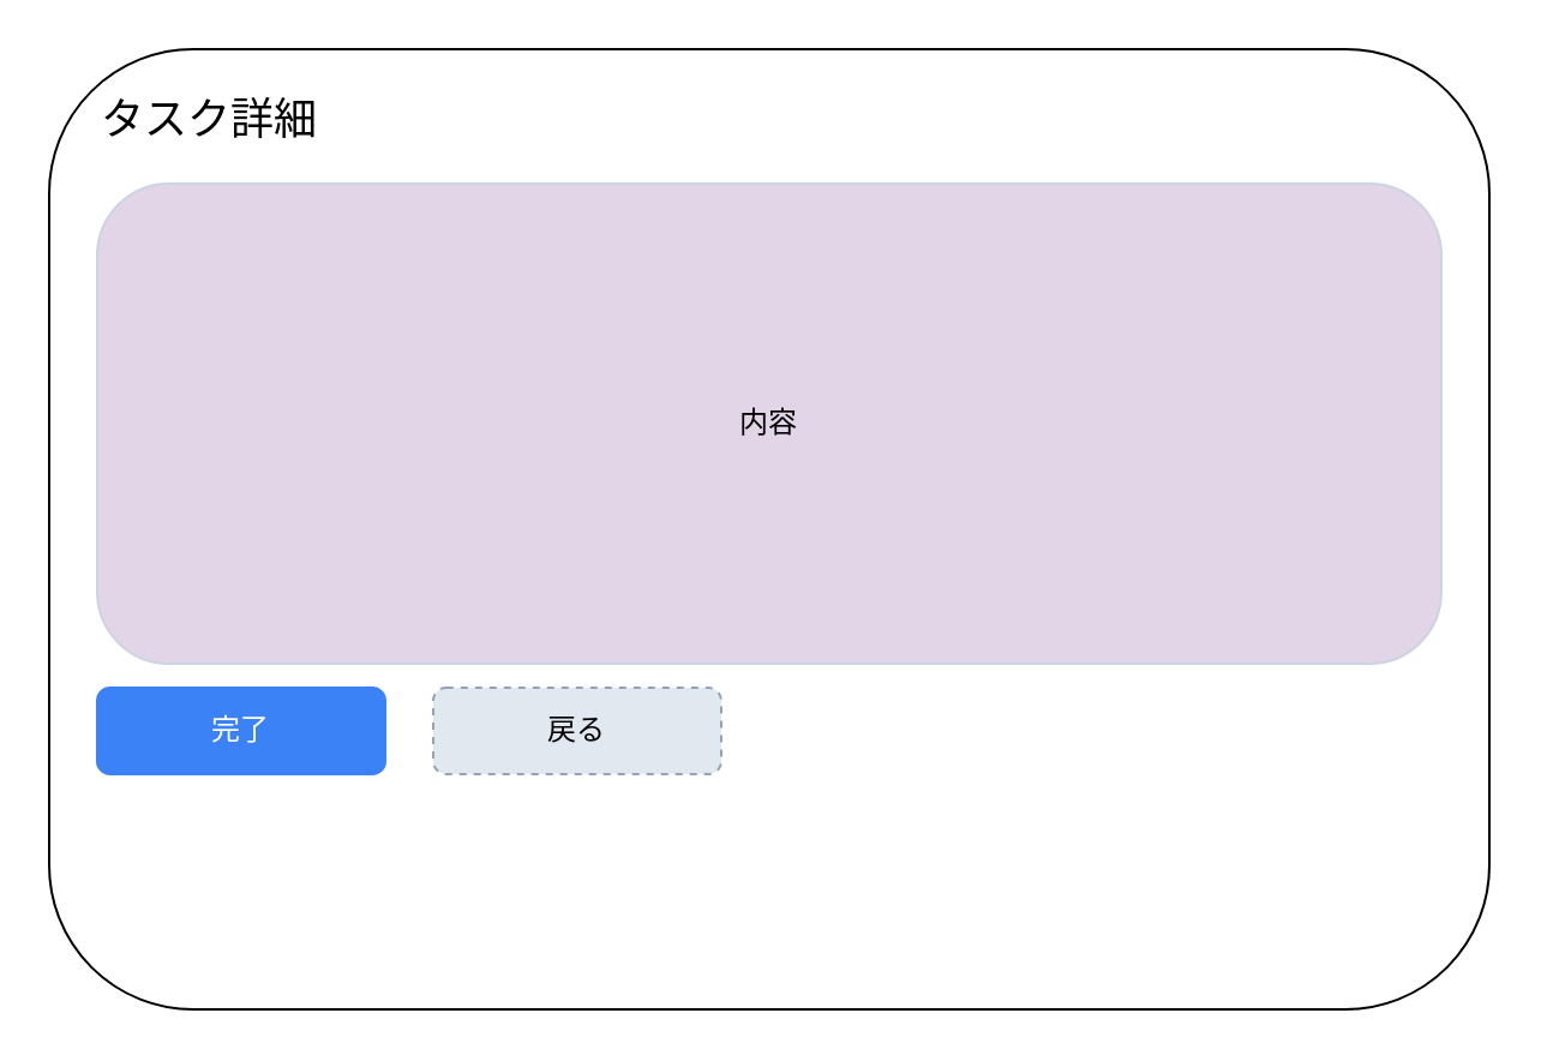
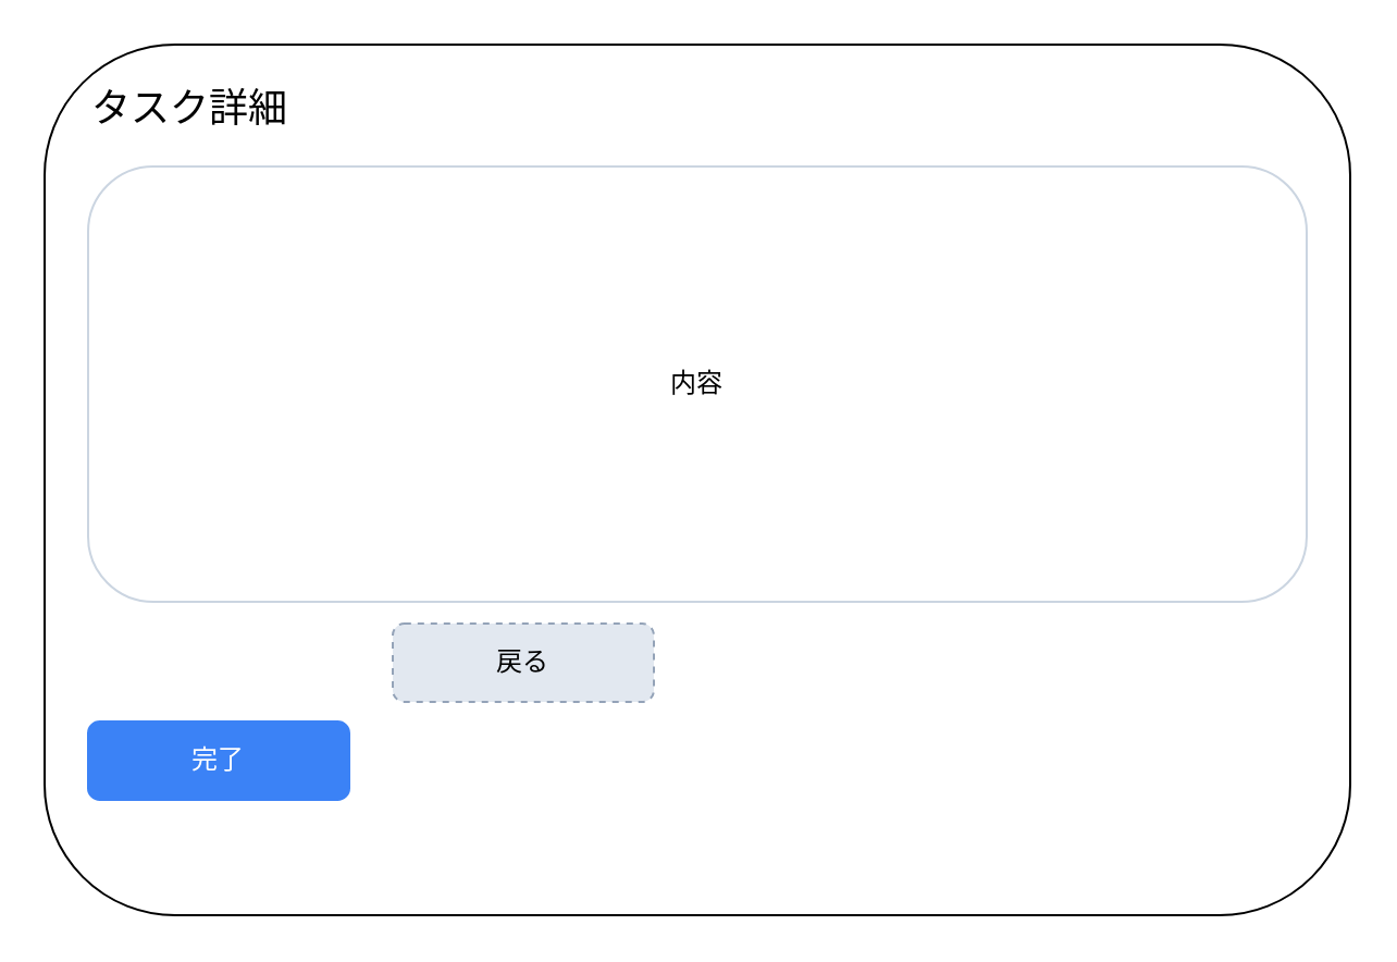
  <mxCell id="0" />
  <mxCell id="1" parent="0" />
  <mxCell id="2" value="SC2 詳細/完了" style="rounded=1;whiteSpace=wrap;html=1;fillColor=#FFFFFF;strokeColor=#000000;" vertex="1" parent="1"><mxGeometry x="20" y="20" width="600" height="400" as="geometry" /></mxCell>
  <mxCell id="3" value="タスク詳細" style="text;whiteSpace=wrap;html=1;align=left;verticalAlign=middle;fontSize=18;" vertex="1" parent="2"><mxGeometry x="20" y="16" width="560" height="28" as="geometry" /></mxCell>
- <mxCell id="4" value="内容" style="rounded=1;whiteSpace=wrap;html=1;fillColor=#e1d5e7;strokeColor=#CBD5E1;" vertex="1" parent="2"><mxGeometry x="20" y="56" width="560" height="200" as="geometry" /></mxCell>
- <mxCell id="5" value="完了" style="rounded=1;whiteSpace=wrap;html=1;fillColor=#3B82F6;fontColor=#FFFFFF;strokeColor=#3B82F6;" vertex="1" parent="2"><mxGeometry x="20" y="266" width="120" height="36" as="geometry" /></mxCell>
+ <mxCell id="4" value="内容" style="rounded=1;whiteSpace=wrap;html=1;fillColor=#FFFFFF;strokeColor=#CBD5E1;" vertex="1" parent="2"><mxGeometry x="20" y="56" width="560" height="200" as="geometry" /></mxCell>
+ <mxCell id="5" value="完了" style="rounded=1;whiteSpace=wrap;html=1;fillColor=#3B82F6;fontColor=#FFFFFF;strokeColor=#3B82F6;" vertex="1" parent="2"><mxGeometry x="20" y="311" width="120" height="36" as="geometry" /></mxCell>
  <mxCell id="6" value="戻る" style="rounded=1;whiteSpace=wrap;html=1;fillColor=#E2E8F0;strokeColor=#94A3B8;dashed=1;" vertex="1" parent="2"><mxGeometry x="160" y="266" width="120" height="36" as="geometry" /></mxCell>
